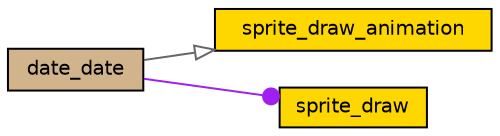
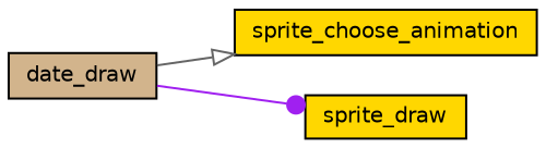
  digraph {
    rankdir=LR
    node [color=black fillcolor=gold fontname=Helvetica fontsize=10 shape=record style=filled]
    edge [fontname=Helvetica fontsize=10 labelfontname=Helvetica labelfontsize=10 style=solid]
-   n1 [fillcolor=tan fontcolor=black height=0.2 label=date_date width=0.4]
-   n2 [height=0.2 label=sprite_draw_animation width=0.4]
+   n1 [fillcolor=tan fontcolor=black height=0.2 label=date_draw width=0.4]
+   n2 [height=0.2 label=sprite_choose_animation width=0.4]
    n3 [height=0.2 label=sprite_draw width=0.4]
    n1 -> n2 [arrowhead=onormal color=gray40]
    n1 -> n3 [arrowhead=dot color=purple]
  }
